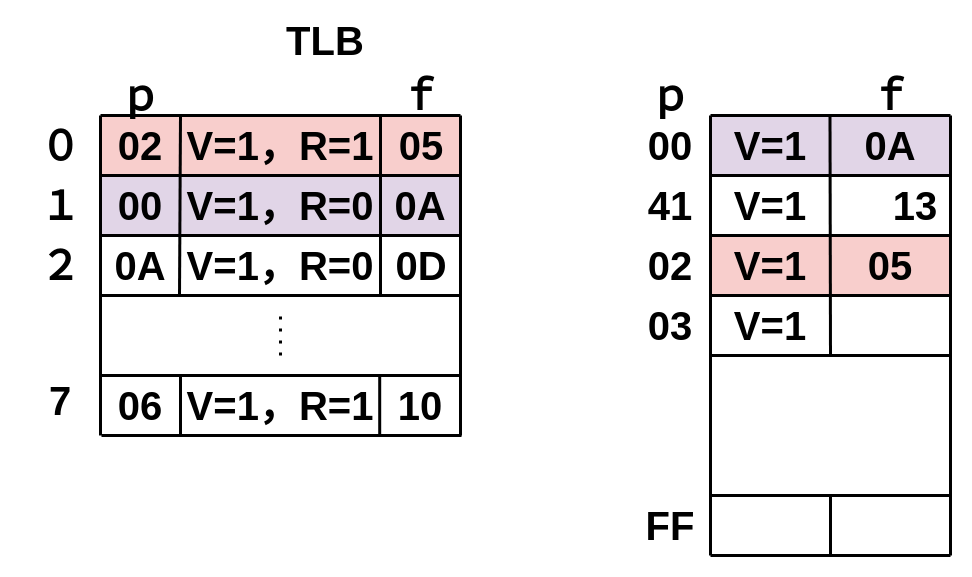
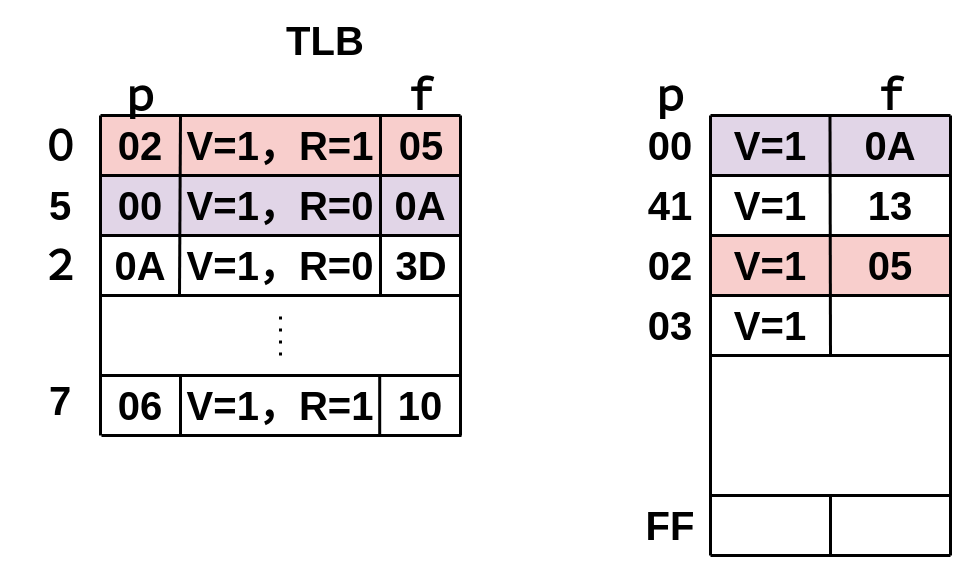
  <mxCell id="0" />
  <mxCell id="1" parent="0" />
  <mxCell id="2" value="" style="rounded=0;whiteSpace=wrap;html=1;fillColor=#e1d5e7;strokeColor=none;" vertex="1" parent="1"><mxGeometry x="710" y="115" width="240" height="60" as="geometry" /></mxCell>
  <mxCell id="3" value="" style="rounded=0;whiteSpace=wrap;html=1;fillColor=#f8cecc;strokeColor=none;" vertex="1" parent="1"><mxGeometry x="710" y="235" width="240" height="60" as="geometry" /></mxCell>
  <mxCell id="4" value="" style="rounded=0;whiteSpace=wrap;html=1;fillColor=#f8cecc;strokeColor=none;" vertex="1" parent="1"><mxGeometry x="100" y="115" width="360" height="60" as="geometry" /></mxCell>
  <mxCell id="5" value="" style="rounded=0;whiteSpace=wrap;html=1;fillColor=#e1d5e7;strokeColor=none;" vertex="1" parent="1"><mxGeometry x="101" y="175" width="360" height="60" as="geometry" /></mxCell>
  <mxCell id="6" value="" style="endArrow=none;html=1;rounded=0;strokeWidth=3;" edge="1" parent="1"><mxGeometry width="50" height="50" relative="1" as="geometry"><mxPoint x="100" y="115" as="sourcePoint" /><mxPoint x="460" y="115" as="targetPoint" /></mxGeometry></mxCell>
  <mxCell id="7" value="" style="endArrow=none;html=1;rounded=0;strokeWidth=3;" edge="1" parent="1"><mxGeometry width="50" height="50" relative="1" as="geometry"><mxPoint x="100" y="435" as="sourcePoint" /><mxPoint x="100" y="115" as="targetPoint" /></mxGeometry></mxCell>
  <mxCell id="8" value="" style="endArrow=none;html=1;rounded=0;strokeWidth=3;" edge="1" parent="1"><mxGeometry width="50" height="50" relative="1" as="geometry"><mxPoint x="460" y="435" as="sourcePoint" /><mxPoint x="460" y="115" as="targetPoint" /></mxGeometry></mxCell>
  <mxCell id="9" value="" style="endArrow=none;html=1;rounded=0;strokeWidth=3;" edge="1" parent="1"><mxGeometry width="50" height="50" relative="1" as="geometry"><mxPoint x="101" y="375" as="sourcePoint" /><mxPoint x="461" y="375" as="targetPoint" /></mxGeometry></mxCell>
  <mxCell id="10" value="" style="endArrow=none;html=1;rounded=0;strokeWidth=3;" edge="1" parent="1"><mxGeometry width="50" height="50" relative="1" as="geometry"><mxPoint x="100" y="175" as="sourcePoint" /><mxPoint x="460" y="175" as="targetPoint" /></mxGeometry></mxCell>
  <mxCell id="11" value="" style="endArrow=none;html=1;rounded=0;strokeWidth=3;" edge="1" parent="1"><mxGeometry width="50" height="50" relative="1" as="geometry"><mxPoint x="100" y="235" as="sourcePoint" /><mxPoint x="460" y="235" as="targetPoint" /></mxGeometry></mxCell>
  <mxCell id="12" value="" style="endArrow=none;html=1;rounded=0;strokeWidth=3;" edge="1" parent="1"><mxGeometry width="50" height="50" relative="1" as="geometry"><mxPoint x="100" y="295" as="sourcePoint" /><mxPoint x="460" y="295" as="targetPoint" /></mxGeometry></mxCell>
  <mxCell id="13" value="&lt;font style=&quot;&quot;&gt;&lt;b style=&quot;&quot;&gt;&lt;font style=&quot;font-size: 40px;&quot;&gt;TLB&lt;/font&gt;&lt;/b&gt;&lt;br&gt;&lt;/font&gt;" style="text;html=1;strokeColor=none;fillColor=none;align=center;verticalAlign=middle;whiteSpace=wrap;rounded=0;" vertex="1" parent="1"><mxGeometry x="205" y="20" width="240" height="40" as="geometry" /></mxCell>
  <mxCell id="14" value="&lt;font style=&quot;&quot;&gt;&lt;span style=&quot;font-size: 40px;&quot;&gt;&lt;b&gt;ｐ&lt;/b&gt;&lt;/span&gt;&lt;br&gt;&lt;/font&gt;" style="text;html=1;strokeColor=none;fillColor=none;align=center;verticalAlign=middle;whiteSpace=wrap;rounded=0;" vertex="1" parent="1"><mxGeometry x="100" y="75" width="80" height="40" as="geometry" /></mxCell>
  <mxCell id="15" value="&lt;font style=&quot;&quot;&gt;&lt;span style=&quot;font-size: 40px;&quot;&gt;&lt;b&gt;ｆ&lt;/b&gt;&lt;/span&gt;&lt;br&gt;&lt;/font&gt;" style="text;html=1;strokeColor=none;fillColor=none;align=center;verticalAlign=middle;whiteSpace=wrap;rounded=0;" vertex="1" parent="1"><mxGeometry x="380" y="75" width="80" height="40" as="geometry" /></mxCell>
  <mxCell id="16" value="&lt;font style=&quot;&quot;&gt;&lt;span style=&quot;font-size: 40px;&quot;&gt;&lt;b&gt;０&lt;/b&gt;&lt;/span&gt;&lt;br&gt;&lt;/font&gt;" style="text;html=1;strokeColor=none;fillColor=none;align=center;verticalAlign=middle;whiteSpace=wrap;rounded=0;" vertex="1" parent="1"><mxGeometry x="20" y="125" width="80" height="40" as="geometry" /></mxCell>
- <mxCell id="17" value="&lt;font style=&quot;&quot;&gt;&lt;span style=&quot;font-size: 40px;&quot;&gt;&lt;b&gt;１&lt;/b&gt;&lt;/span&gt;&lt;br&gt;&lt;/font&gt;" style="text;html=1;strokeColor=none;fillColor=none;align=center;verticalAlign=middle;whiteSpace=wrap;rounded=0;" vertex="1" parent="1"><mxGeometry x="20" y="185" width="80" height="40" as="geometry" /></mxCell>
+ <mxCell id="17" value="&lt;font style=&quot;&quot;&gt;&lt;span style=&quot;font-size: 40px;&quot;&gt;&lt;b&gt;5&lt;/b&gt;&lt;/span&gt;&lt;br&gt;&lt;/font&gt;" style="text;html=1;strokeColor=none;fillColor=none;align=center;verticalAlign=middle;whiteSpace=wrap;rounded=0;" vertex="1" parent="1"><mxGeometry x="20" y="185" width="80" height="40" as="geometry" /></mxCell>
  <mxCell id="18" value="&lt;font style=&quot;&quot;&gt;&lt;span style=&quot;font-size: 40px;&quot;&gt;&lt;b&gt;２&lt;/b&gt;&lt;/span&gt;&lt;br&gt;&lt;/font&gt;" style="text;html=1;strokeColor=none;fillColor=none;align=center;verticalAlign=middle;whiteSpace=wrap;rounded=0;" vertex="1" parent="1"><mxGeometry x="20" y="245" width="80" height="40" as="geometry" /></mxCell>
  <mxCell id="19" value="&lt;font style=&quot;&quot;&gt;&lt;span style=&quot;font-size: 40px;&quot;&gt;&lt;b&gt;7&lt;/b&gt;&lt;/span&gt;&lt;br&gt;&lt;/font&gt;" style="text;html=1;strokeColor=none;fillColor=none;align=center;verticalAlign=middle;whiteSpace=wrap;rounded=0;" vertex="1" parent="1"><mxGeometry x="20" y="380" width="80" height="40" as="geometry" /></mxCell>
  <mxCell id="20" value="&lt;font style=&quot;&quot;&gt;&lt;span style=&quot;font-size: 40px;&quot;&gt;&lt;b&gt;V=1，R=1&lt;/b&gt;&lt;/span&gt;&lt;br&gt;&lt;/font&gt;" style="text;html=1;strokeColor=none;fillColor=none;align=center;verticalAlign=middle;whiteSpace=wrap;rounded=0;" vertex="1" parent="1"><mxGeometry x="180" y="125" width="200" height="40" as="geometry" /></mxCell>
  <mxCell id="21" value="&lt;font style=&quot;&quot;&gt;&lt;span style=&quot;font-size: 40px;&quot;&gt;&lt;b&gt;02&lt;/b&gt;&lt;/span&gt;&lt;br&gt;&lt;/font&gt;" style="text;html=1;strokeColor=none;fillColor=none;align=center;verticalAlign=middle;whiteSpace=wrap;rounded=0;" vertex="1" parent="1"><mxGeometry x="100" y="125" width="80" height="40" as="geometry" /></mxCell>
  <mxCell id="22" value="&lt;font style=&quot;&quot;&gt;&lt;span style=&quot;font-size: 40px;&quot;&gt;&lt;b&gt;00&lt;/b&gt;&lt;/span&gt;&lt;br&gt;&lt;/font&gt;" style="text;html=1;strokeColor=none;fillColor=none;align=center;verticalAlign=middle;whiteSpace=wrap;rounded=0;" vertex="1" parent="1"><mxGeometry x="100" y="185" width="80" height="40" as="geometry" /></mxCell>
  <mxCell id="23" value="&lt;font style=&quot;&quot;&gt;&lt;span style=&quot;font-size: 40px;&quot;&gt;&lt;b&gt;0A&lt;/b&gt;&lt;/span&gt;&lt;br&gt;&lt;/font&gt;" style="text;html=1;strokeColor=none;fillColor=none;align=center;verticalAlign=middle;whiteSpace=wrap;rounded=0;" vertex="1" parent="1"><mxGeometry x="100" y="245" width="80" height="40" as="geometry" /></mxCell>
  <mxCell id="24" value="" style="endArrow=none;html=1;rounded=0;strokeWidth=3;" edge="1" parent="1"><mxGeometry width="50" height="50" relative="1" as="geometry"><mxPoint x="101" y="435" as="sourcePoint" /><mxPoint x="461" y="435" as="targetPoint" /></mxGeometry></mxCell>
  <mxCell id="25" value="" style="endArrow=none;html=1;rounded=0;strokeWidth=3;startArrow=none;" edge="1" parent="1" source="4"><mxGeometry width="50" height="50" relative="1" as="geometry"><mxPoint x="179" y="295" as="sourcePoint" /><mxPoint x="179.05" y="115" as="targetPoint" /></mxGeometry></mxCell>
  <mxCell id="26" value="" style="endArrow=none;html=1;rounded=0;strokeWidth=3;" edge="1" parent="1"><mxGeometry width="50" height="50" relative="1" as="geometry"><mxPoint x="380" y="295" as="sourcePoint" /><mxPoint x="380" y="115" as="targetPoint" /></mxGeometry></mxCell>
  <mxCell id="27" value="&lt;font style=&quot;&quot;&gt;&lt;span style=&quot;font-size: 40px;&quot;&gt;&lt;b&gt;06&lt;/b&gt;&lt;/span&gt;&lt;br&gt;&lt;/font&gt;" style="text;html=1;strokeColor=none;fillColor=none;align=center;verticalAlign=middle;whiteSpace=wrap;rounded=0;" vertex="1" parent="1"><mxGeometry x="100" y="385" width="80" height="40" as="geometry" /></mxCell>
  <mxCell id="28" value="&lt;font style=&quot;&quot;&gt;&lt;span style=&quot;font-size: 40px;&quot;&gt;&lt;b&gt;V=1，R=0&lt;/b&gt;&lt;/span&gt;&lt;br&gt;&lt;/font&gt;" style="text;html=1;strokeColor=none;fillColor=none;align=center;verticalAlign=middle;whiteSpace=wrap;rounded=0;" vertex="1" parent="1"><mxGeometry x="180" y="185" width="200" height="40" as="geometry" /></mxCell>
  <mxCell id="29" value="&lt;font style=&quot;&quot;&gt;&lt;span style=&quot;font-size: 40px;&quot;&gt;&lt;b&gt;V=1，R=0&lt;/b&gt;&lt;/span&gt;&lt;br&gt;&lt;/font&gt;" style="text;html=1;strokeColor=none;fillColor=none;align=center;verticalAlign=middle;whiteSpace=wrap;rounded=0;" vertex="1" parent="1"><mxGeometry x="180" y="245" width="200" height="40" as="geometry" /></mxCell>
  <mxCell id="30" value="&lt;font style=&quot;&quot;&gt;&lt;span style=&quot;font-size: 40px;&quot;&gt;&lt;b&gt;V=1，R=1&lt;/b&gt;&lt;/span&gt;&lt;br&gt;&lt;/font&gt;" style="text;html=1;strokeColor=none;fillColor=none;align=center;verticalAlign=middle;whiteSpace=wrap;rounded=0;" vertex="1" parent="1"><mxGeometry x="180" y="385" width="200" height="40" as="geometry" /></mxCell>
  <mxCell id="31" value="&lt;font style=&quot;&quot;&gt;&lt;span style=&quot;font-size: 40px;&quot;&gt;&lt;b&gt;05&lt;/b&gt;&lt;/span&gt;&lt;br&gt;&lt;/font&gt;" style="text;html=1;strokeColor=none;fillColor=none;align=center;verticalAlign=middle;whiteSpace=wrap;rounded=0;" vertex="1" parent="1"><mxGeometry x="381" y="125" width="80" height="40" as="geometry" /></mxCell>
  <mxCell id="32" value="&lt;font style=&quot;&quot;&gt;&lt;span style=&quot;font-size: 40px;&quot;&gt;&lt;b&gt;0A&lt;/b&gt;&lt;/span&gt;&lt;br&gt;&lt;/font&gt;" style="text;html=1;strokeColor=none;fillColor=none;align=center;verticalAlign=middle;whiteSpace=wrap;rounded=0;" vertex="1" parent="1"><mxGeometry x="380" y="185" width="80" height="40" as="geometry" /></mxCell>
- <mxCell id="33" value="&lt;font style=&quot;&quot;&gt;&lt;span style=&quot;font-size: 40px;&quot;&gt;&lt;b&gt;0D&lt;/b&gt;&lt;/span&gt;&lt;br&gt;&lt;/font&gt;" style="text;html=1;strokeColor=none;fillColor=none;align=center;verticalAlign=middle;whiteSpace=wrap;rounded=0;" vertex="1" parent="1"><mxGeometry x="381" y="245" width="80" height="40" as="geometry" /></mxCell>
+ <mxCell id="33" value="&lt;font style=&quot;&quot;&gt;&lt;span style=&quot;font-size: 40px;&quot;&gt;&lt;b&gt;3D&lt;/b&gt;&lt;/span&gt;&lt;br&gt;&lt;/font&gt;" style="text;html=1;strokeColor=none;fillColor=none;align=center;verticalAlign=middle;whiteSpace=wrap;rounded=0;" vertex="1" parent="1"><mxGeometry x="381" y="245" width="80" height="40" as="geometry" /></mxCell>
  <mxCell id="34" value="&lt;font style=&quot;&quot;&gt;&lt;span style=&quot;font-size: 40px;&quot;&gt;&lt;b&gt;10&lt;/b&gt;&lt;/span&gt;&lt;br&gt;&lt;/font&gt;" style="text;html=1;strokeColor=none;fillColor=none;align=center;verticalAlign=middle;whiteSpace=wrap;rounded=0;" vertex="1" parent="1"><mxGeometry x="380" y="385" width="80" height="40" as="geometry" /></mxCell>
  <mxCell id="35" value="" style="endArrow=none;html=1;rounded=0;strokeWidth=3;" edge="1" parent="1"><mxGeometry width="50" height="50" relative="1" as="geometry"><mxPoint x="710" y="115" as="sourcePoint" /><mxPoint x="950" y="115" as="targetPoint" /></mxGeometry></mxCell>
  <mxCell id="36" value="" style="endArrow=none;html=1;rounded=0;strokeWidth=3;" edge="1" parent="1"><mxGeometry width="50" height="50" relative="1" as="geometry"><mxPoint x="710" y="555" as="sourcePoint" /><mxPoint x="950" y="555" as="targetPoint" /></mxGeometry></mxCell>
  <mxCell id="37" value="" style="endArrow=none;html=1;rounded=0;strokeWidth=3;" edge="1" parent="1"><mxGeometry width="50" height="50" relative="1" as="geometry"><mxPoint x="950" y="555" as="sourcePoint" /><mxPoint x="950" y="115" as="targetPoint" /></mxGeometry></mxCell>
  <mxCell id="38" value="" style="endArrow=none;html=1;rounded=0;strokeWidth=3;" edge="1" parent="1"><mxGeometry width="50" height="50" relative="1" as="geometry"><mxPoint x="710" y="555" as="sourcePoint" /><mxPoint x="710" y="115" as="targetPoint" /></mxGeometry></mxCell>
  <mxCell id="39" value="&lt;font style=&quot;&quot;&gt;&lt;span style=&quot;font-size: 40px;&quot;&gt;&lt;b&gt;ｐ&lt;/b&gt;&lt;/span&gt;&lt;br&gt;&lt;/font&gt;" style="text;html=1;strokeColor=none;fillColor=none;align=center;verticalAlign=middle;whiteSpace=wrap;rounded=0;" vertex="1" parent="1"><mxGeometry x="630" y="75" width="80" height="40" as="geometry" /></mxCell>
  <mxCell id="40" value="&lt;font style=&quot;&quot;&gt;&lt;span style=&quot;font-size: 40px;&quot;&gt;&lt;b&gt;ｆ&lt;/b&gt;&lt;/span&gt;&lt;br&gt;&lt;/font&gt;" style="text;html=1;strokeColor=none;fillColor=none;align=center;verticalAlign=middle;whiteSpace=wrap;rounded=0;" vertex="1" parent="1"><mxGeometry x="850" y="75" width="80" height="40" as="geometry" /></mxCell>
  <mxCell id="41" value="" style="endArrow=none;html=1;rounded=0;strokeWidth=3;" edge="1" parent="1"><mxGeometry width="50" height="50" relative="1" as="geometry"><mxPoint x="830" y="355" as="sourcePoint" /><mxPoint x="829.5" y="115" as="targetPoint" /></mxGeometry></mxCell>
  <mxCell id="42" value="" style="endArrow=none;html=1;rounded=0;strokeWidth=3;" edge="1" parent="1"><mxGeometry width="50" height="50" relative="1" as="geometry"><mxPoint x="710" y="175" as="sourcePoint" /><mxPoint x="950" y="175" as="targetPoint" /></mxGeometry></mxCell>
  <mxCell id="43" value="" style="endArrow=none;html=1;rounded=0;strokeWidth=3;" edge="1" parent="1"><mxGeometry width="50" height="50" relative="1" as="geometry"><mxPoint x="710" y="235" as="sourcePoint" /><mxPoint x="950" y="235" as="targetPoint" /></mxGeometry></mxCell>
  <mxCell id="44" value="" style="endArrow=none;html=1;rounded=0;strokeWidth=3;" edge="1" parent="1"><mxGeometry width="50" height="50" relative="1" as="geometry"><mxPoint x="710" y="295" as="sourcePoint" /><mxPoint x="950" y="295" as="targetPoint" /></mxGeometry></mxCell>
  <mxCell id="45" value="" style="endArrow=none;html=1;rounded=0;strokeWidth=3;" edge="1" parent="1"><mxGeometry width="50" height="50" relative="1" as="geometry"><mxPoint x="710" y="495" as="sourcePoint" /><mxPoint x="950" y="495" as="targetPoint" /></mxGeometry></mxCell>
  <mxCell id="46" value="" style="endArrow=none;html=1;rounded=0;strokeWidth=3;" edge="1" parent="1"><mxGeometry width="50" height="50" relative="1" as="geometry"><mxPoint x="830" y="555" as="sourcePoint" /><mxPoint x="830" y="495" as="targetPoint" /></mxGeometry></mxCell>
  <mxCell id="47" value="&lt;font style=&quot;&quot;&gt;&lt;span style=&quot;font-size: 40px;&quot;&gt;&lt;b&gt;V=1&lt;/b&gt;&lt;/span&gt;&lt;br&gt;&lt;/font&gt;" style="text;html=1;strokeColor=none;fillColor=none;align=center;verticalAlign=middle;whiteSpace=wrap;rounded=0;" vertex="1" parent="1"><mxGeometry x="730" y="245" width="80" height="40" as="geometry" /></mxCell>
  <mxCell id="48" value="&lt;font style=&quot;&quot;&gt;&lt;span style=&quot;font-size: 40px;&quot;&gt;&lt;b&gt;V=1&lt;/b&gt;&lt;/span&gt;&lt;br&gt;&lt;/font&gt;" style="text;html=1;strokeColor=none;fillColor=none;align=center;verticalAlign=middle;whiteSpace=wrap;rounded=0;" vertex="1" parent="1"><mxGeometry x="730" y="125" width="80" height="40" as="geometry" /></mxCell>
  <mxCell id="49" value="&lt;font style=&quot;&quot;&gt;&lt;span style=&quot;font-size: 40px;&quot;&gt;&lt;b&gt;00&lt;/b&gt;&lt;/span&gt;&lt;br&gt;&lt;/font&gt;" style="text;html=1;strokeColor=none;fillColor=none;align=center;verticalAlign=middle;whiteSpace=wrap;rounded=0;" vertex="1" parent="1"><mxGeometry x="630" y="125" width="80" height="40" as="geometry" /></mxCell>
  <mxCell id="50" value="&lt;font style=&quot;&quot;&gt;&lt;span style=&quot;font-size: 40px;&quot;&gt;&lt;b&gt;41&lt;/b&gt;&lt;/span&gt;&lt;br&gt;&lt;/font&gt;" style="text;html=1;strokeColor=none;fillColor=none;align=center;verticalAlign=middle;whiteSpace=wrap;rounded=0;" vertex="1" parent="1"><mxGeometry x="630" y="185" width="80" height="40" as="geometry" /></mxCell>
  <mxCell id="51" value="&lt;font style=&quot;&quot;&gt;&lt;span style=&quot;font-size: 40px;&quot;&gt;&lt;b&gt;02&lt;/b&gt;&lt;/span&gt;&lt;br&gt;&lt;/font&gt;" style="text;html=1;strokeColor=none;fillColor=none;align=center;verticalAlign=middle;whiteSpace=wrap;rounded=0;" vertex="1" parent="1"><mxGeometry x="630" y="245" width="80" height="40" as="geometry" /></mxCell>
  <mxCell id="52" value="&lt;font style=&quot;&quot;&gt;&lt;span style=&quot;font-size: 40px;&quot;&gt;&lt;b&gt;FF&lt;/b&gt;&lt;/span&gt;&lt;br&gt;&lt;/font&gt;" style="text;html=1;strokeColor=none;fillColor=none;align=center;verticalAlign=middle;whiteSpace=wrap;rounded=0;" vertex="1" parent="1"><mxGeometry x="630" y="505" width="80" height="40" as="geometry" /></mxCell>
  <mxCell id="53" value="" style="endArrow=none;html=1;rounded=0;strokeWidth=3;" edge="1" parent="1"><mxGeometry width="50" height="50" relative="1" as="geometry"><mxPoint x="710" y="355" as="sourcePoint" /><mxPoint x="950" y="355" as="targetPoint" /></mxGeometry></mxCell>
  <mxCell id="54" value="&lt;font style=&quot;&quot;&gt;&lt;span style=&quot;font-size: 40px;&quot;&gt;&lt;b&gt;V=1&lt;/b&gt;&lt;/span&gt;&lt;br&gt;&lt;/font&gt;" style="text;html=1;strokeColor=none;fillColor=none;align=center;verticalAlign=middle;whiteSpace=wrap;rounded=0;" vertex="1" parent="1"><mxGeometry x="730" y="185" width="80" height="40" as="geometry" /></mxCell>
  <mxCell id="55" value="&lt;font style=&quot;&quot;&gt;&lt;span style=&quot;font-size: 40px;&quot;&gt;&lt;b&gt;03&lt;/b&gt;&lt;/span&gt;&lt;br&gt;&lt;/font&gt;" style="text;html=1;strokeColor=none;fillColor=none;align=center;verticalAlign=middle;whiteSpace=wrap;rounded=0;" vertex="1" parent="1"><mxGeometry x="630" y="305" width="80" height="40" as="geometry" /></mxCell>
  <mxCell id="56" value="&lt;font style=&quot;&quot;&gt;&lt;span style=&quot;font-size: 40px;&quot;&gt;&lt;b&gt;V=1&lt;/b&gt;&lt;/span&gt;&lt;br&gt;&lt;/font&gt;" style="text;html=1;strokeColor=none;fillColor=none;align=center;verticalAlign=middle;whiteSpace=wrap;rounded=0;" vertex="1" parent="1"><mxGeometry x="730" y="305" width="80" height="40" as="geometry" /></mxCell>
  <mxCell id="57" value="&lt;font style=&quot;&quot;&gt;&lt;span style=&quot;font-size: 40px;&quot;&gt;&lt;b&gt;0A&lt;/b&gt;&lt;/span&gt;&lt;br&gt;&lt;/font&gt;" style="text;html=1;strokeColor=none;fillColor=none;align=center;verticalAlign=middle;whiteSpace=wrap;rounded=0;" vertex="1" parent="1"><mxGeometry x="850" y="125" width="80" height="40" as="geometry" /></mxCell>
  <mxCell id="58" value="&lt;font style=&quot;&quot;&gt;&lt;span style=&quot;font-size: 40px;&quot;&gt;&lt;b&gt;05&lt;/b&gt;&lt;/span&gt;&lt;br&gt;&lt;/font&gt;" style="text;html=1;strokeColor=none;fillColor=none;align=center;verticalAlign=middle;whiteSpace=wrap;rounded=0;" vertex="1" parent="1"><mxGeometry x="850" y="245" width="80" height="40" as="geometry" /></mxCell>
- <mxCell id="59" value="&lt;font style=&quot;&quot;&gt;&lt;span style=&quot;font-size: 40px;&quot;&gt;&lt;b&gt;13&lt;/b&gt;&lt;/span&gt;&lt;br&gt;&lt;/font&gt;" style="text;html=1;strokeColor=none;fillColor=none;align=center;verticalAlign=middle;whiteSpace=wrap;rounded=0;" vertex="1" parent="1"><mxGeometry x="875" y="185" width="80" height="40" as="geometry" /></mxCell>
+ <mxCell id="59" value="&lt;font style=&quot;&quot;&gt;&lt;span style=&quot;font-size: 40px;&quot;&gt;&lt;b&gt;13&lt;/b&gt;&lt;/span&gt;&lt;br&gt;&lt;/font&gt;" style="text;html=1;strokeColor=none;fillColor=none;align=center;verticalAlign=middle;whiteSpace=wrap;rounded=0;" vertex="1" parent="1"><mxGeometry x="850" y="185" width="80" height="40" as="geometry" /></mxCell>
  <mxCell id="60" value="" style="endArrow=none;html=1;rounded=0;strokeWidth=3;" edge="1" parent="1"><mxGeometry width="50" height="50" relative="1" as="geometry"><mxPoint x="180" y="435" as="sourcePoint" /><mxPoint x="180" y="375" as="targetPoint" /></mxGeometry></mxCell>
  <mxCell id="61" value="" style="endArrow=none;html=1;rounded=0;strokeWidth=3;" edge="1" parent="1"><mxGeometry width="50" height="50" relative="1" as="geometry"><mxPoint x="379.2" y="435" as="sourcePoint" /><mxPoint x="379.2" y="375" as="targetPoint" /></mxGeometry></mxCell>
  <mxCell id="62" value="" style="endArrow=none;html=1;rounded=0;strokeWidth=3;entryX=1;entryY=1;entryDx=0;entryDy=0;" edge="1" parent="1" target="14"><mxGeometry width="50" height="50" relative="1" as="geometry"><mxPoint x="179" y="295" as="sourcePoint" /><mxPoint x="179.05" y="115" as="targetPoint" /></mxGeometry></mxCell>
  <mxCell id="63" value="" style="endArrow=none;dashed=1;html=1;dashPattern=1 3;strokeWidth=3;rounded=0;" edge="1" parent="1"><mxGeometry width="50" height="50" relative="1" as="geometry"><mxPoint x="280" y="355" as="sourcePoint" /><mxPoint x="280" y="315" as="targetPoint" /></mxGeometry></mxCell>
